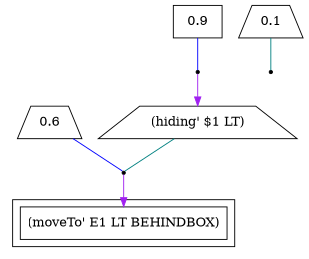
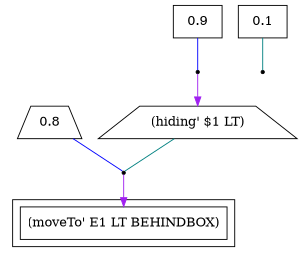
  digraph {
    rankdir=TB
    node [shape=box]
    edge [arrowhead=none color=blue]
    n1 [label="(moveTo' E1 LT BEHINDBOX)"]
-   n2 [label=0.6 shape=trapezium]
+   n2 [label=0.8 shape=trapezium]
    r0 [shape=point]
    n4 [label=0.9]
    r1 [shape=point]
    n6 [label="(hiding' $1 LT)" shape=trapezium]
-   n7 [label=0.1 shape=trapezium]
+   n7 [label=0.1]
    r2 [shape=point]
    subgraph cluster_1 {
      n1
    }
    n2 -> r0
    r0 -> n1 [color=purple arrowhead=""]
    n4 -> r1
    r1 -> n6 [color=purple arrowhead=""]
    n6 -> r0 [color=teal]
    n7 -> r2 [color=teal]
  }
